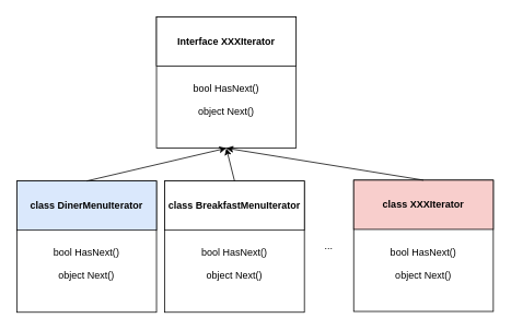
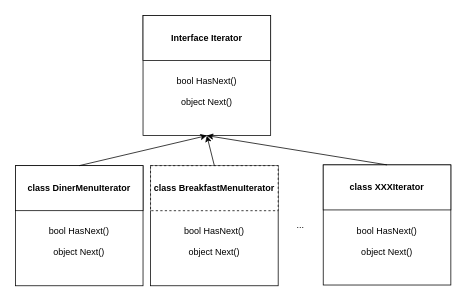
  <mxCell id="0" />
  <mxCell id="1" parent="0" />
  <mxCell id="2" value="&lt;br&gt;&lt;br&gt;&lt;br&gt;bool HasNext()&lt;br&gt;&lt;br&gt;object Next()" style="rounded=0;whiteSpace=wrap;html=1;" vertex="1" parent="1"><mxGeometry x="190" y="20" width="170" height="160" as="geometry" /></mxCell>
- <mxCell id="3" value="&lt;b&gt;Interface XXXIterator&lt;/b&gt;" style="rounded=0;whiteSpace=wrap;html=1;" vertex="1" parent="1"><mxGeometry x="190" y="20" width="170" height="60" as="geometry" /></mxCell>
+ <mxCell id="3" value="&lt;b&gt;Interface Iterator&lt;/b&gt;" style="rounded=0;whiteSpace=wrap;html=1;" vertex="1" parent="1"><mxGeometry x="190" y="20" width="170" height="60" as="geometry" /></mxCell>
  <mxCell id="4" style="edgeStyle=orthogonalEdgeStyle;rounded=0;orthogonalLoop=1;jettySize=auto;html=1;exitX=0.5;exitY=1;exitDx=0;exitDy=0;" edge="1" parent="1" source="2" target="2"><mxGeometry relative="1" as="geometry" /></mxCell>
  <mxCell id="5" value="&lt;br&gt;&lt;br&gt;&lt;br&gt;bool HasNext()&lt;br&gt;&lt;br&gt;object Next()" style="rounded=0;whiteSpace=wrap;html=1;" vertex="1" parent="1"><mxGeometry x="20" y="220" width="170" height="160" as="geometry" /></mxCell>
- <mxCell id="6" value="&lt;b&gt;class DinerMenuIterator&lt;/b&gt;" style="rounded=0;whiteSpace=wrap;html=1;fillColor=#dae8fc;" vertex="1" parent="1"><mxGeometry x="20" y="220" width="170" height="60" as="geometry" /></mxCell>
+ <mxCell id="6" value="&lt;b&gt;class DinerMenuIterator&lt;/b&gt;" style="rounded=0;whiteSpace=wrap;html=1;" vertex="1" parent="1"><mxGeometry x="20" y="220" width="170" height="60" as="geometry" /></mxCell>
  <mxCell id="7" style="edgeStyle=orthogonalEdgeStyle;rounded=0;orthogonalLoop=1;jettySize=auto;html=1;exitX=0.5;exitY=1;exitDx=0;exitDy=0;" edge="1" parent="1" source="5" target="5"><mxGeometry relative="1" as="geometry" /></mxCell>
  <mxCell id="8" value="&lt;br&gt;&lt;br&gt;&lt;br&gt;bool HasNext()&lt;br&gt;&lt;br&gt;object Next()" style="rounded=0;whiteSpace=wrap;html=1;" vertex="1" parent="1"><mxGeometry x="200" y="220" width="170" height="160" as="geometry" /></mxCell>
- <mxCell id="9" value="&lt;b&gt;class BreakfastMenuIterator&lt;/b&gt;" style="rounded=0;whiteSpace=wrap;html=1;" vertex="1" parent="1"><mxGeometry x="200" y="220" width="170" height="60" as="geometry" /></mxCell>
+ <mxCell id="9" value="&lt;b&gt;class BreakfastMenuIterator&lt;/b&gt;" style="rounded=0;whiteSpace=wrap;html=1;dashed=1;" vertex="1" parent="1"><mxGeometry x="200" y="220" width="170" height="60" as="geometry" /></mxCell>
  <mxCell id="10" style="edgeStyle=orthogonalEdgeStyle;rounded=0;orthogonalLoop=1;jettySize=auto;html=1;exitX=0.5;exitY=1;exitDx=0;exitDy=0;" edge="1" parent="1" source="8" target="8"><mxGeometry relative="1" as="geometry" /></mxCell>
  <mxCell id="11" value="" style="endArrow=classic;html=1;exitX=0.5;exitY=0;exitDx=0;exitDy=0;entryX=0.5;entryY=1;entryDx=0;entryDy=0;" edge="1" parent="1" source="6" target="2"><mxGeometry width="50" height="50" relative="1" as="geometry"><mxPoint x="130" y="250" as="sourcePoint" /><mxPoint x="180" y="200" as="targetPoint" /></mxGeometry></mxCell>
  <mxCell id="12" value="" style="endArrow=classic;html=1;entryX=0.5;entryY=1;entryDx=0;entryDy=0;exitX=0.5;exitY=0;exitDx=0;exitDy=0;" edge="1" parent="1" source="9" target="2"><mxGeometry width="50" height="50" relative="1" as="geometry"><mxPoint x="440" y="220" as="sourcePoint" /><mxPoint x="285" y="190" as="targetPoint" /></mxGeometry></mxCell>
  <mxCell id="13" value="&lt;br&gt;&lt;br&gt;&lt;br&gt;bool HasNext()&lt;br&gt;&lt;br&gt;object Next()" style="rounded=0;whiteSpace=wrap;html=1;" vertex="1" parent="1"><mxGeometry x="430" y="219" width="170" height="160" as="geometry" /></mxCell>
- <mxCell id="14" value="&lt;b&gt;class XXXIterator&lt;/b&gt;" style="rounded=0;whiteSpace=wrap;html=1;fillColor=#f8cecc;" vertex="1" parent="1"><mxGeometry x="430" y="219" width="170" height="60" as="geometry" /></mxCell>
+ <mxCell id="14" value="&lt;b&gt;class XXXIterator&lt;/b&gt;" style="rounded=0;whiteSpace=wrap;html=1;" vertex="1" parent="1"><mxGeometry x="430" y="219" width="170" height="60" as="geometry" /></mxCell>
  <mxCell id="15" style="edgeStyle=orthogonalEdgeStyle;rounded=0;orthogonalLoop=1;jettySize=auto;html=1;exitX=0.5;exitY=1;exitDx=0;exitDy=0;" edge="1" parent="1" source="13" target="13"><mxGeometry relative="1" as="geometry" /></mxCell>
  <mxCell id="16" value="..." style="text;html=1;strokeColor=none;fillColor=none;align=center;verticalAlign=middle;whiteSpace=wrap;rounded=0;" vertex="1" parent="1"><mxGeometry x="380" y="290" width="40" height="20" as="geometry" /></mxCell>
  <mxCell id="17" value="" style="endArrow=classic;html=1;entryX=0.5;entryY=1;entryDx=0;entryDy=0;exitX=0.5;exitY=0;exitDx=0;exitDy=0;" edge="1" parent="1" source="14" target="2"><mxGeometry width="50" height="50" relative="1" as="geometry"><mxPoint x="510" y="220" as="sourcePoint" /><mxPoint x="285" y="190" as="targetPoint" /></mxGeometry></mxCell>
